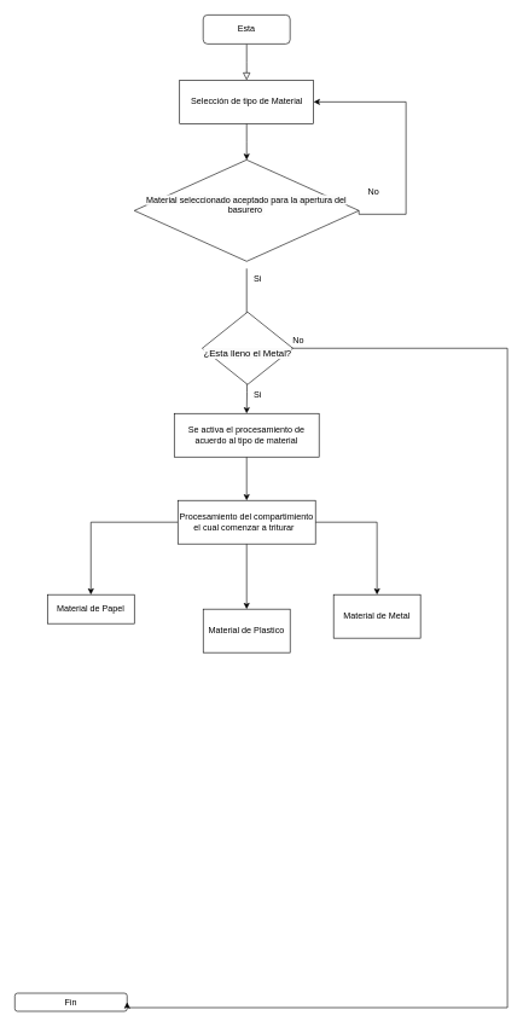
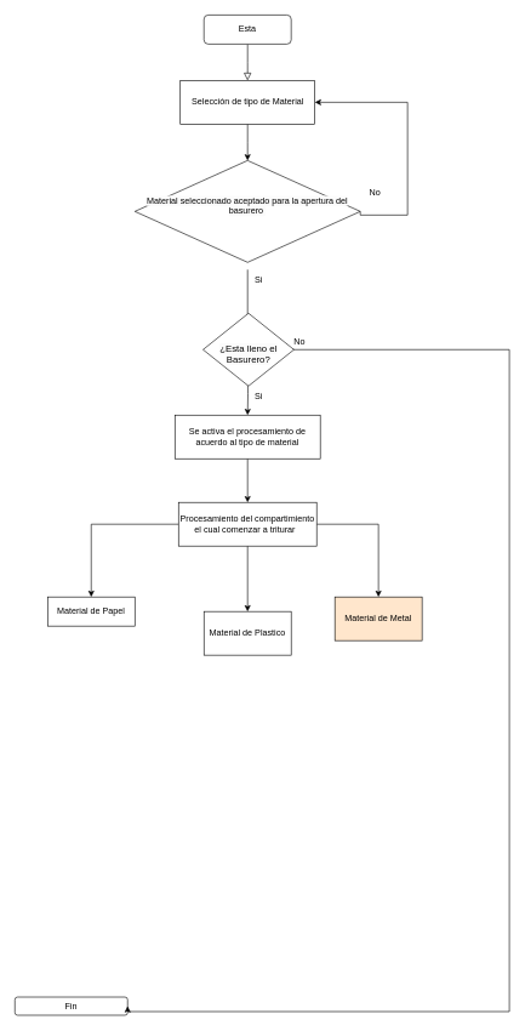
  <mxCell id="0" />
  <mxCell id="1" parent="0" />
  <mxCell id="2" value="" style="rounded=0;html=1;jettySize=auto;orthogonalLoop=1;fontSize=11;endArrow=block;endFill=0;endSize=8;strokeWidth=1;shadow=0;labelBackgroundColor=none;edgeStyle=orthogonalEdgeStyle;" parent="1" source="3" edge="1"><mxGeometry relative="1" as="geometry"><mxPoint x="340" y="110" as="targetPoint" /></mxGeometry></mxCell>
  <mxCell id="3" value="Esta" style="rounded=1;whiteSpace=wrap;html=1;fontSize=12;glass=0;strokeWidth=1;shadow=0;" parent="1" vertex="1"><mxGeometry x="280" y="20" width="120" height="40" as="geometry" /></mxCell>
  <mxCell id="4" value="Fin" style="rounded=1;whiteSpace=wrap;html=1;fontSize=12;glass=0;strokeWidth=1;shadow=0;" parent="1" vertex="1"><mxGeometry x="20" y="1370" width="155" height="25" as="geometry" /></mxCell>
  <mxCell id="5" style="edgeStyle=orthogonalEdgeStyle;rounded=0;orthogonalLoop=1;jettySize=auto;html=1;exitX=0.5;exitY=1;exitDx=0;exitDy=0;entryX=0.5;entryY=0;entryDx=0;entryDy=0;" edge="1" parent="1" source="6"><mxGeometry relative="1" as="geometry"><mxPoint x="340" y="220" as="targetPoint" /></mxGeometry></mxCell>
  <mxCell id="6" value="Selección de tipo de Material" style="rounded=0;whiteSpace=wrap;html=1;" vertex="1" parent="1"><mxGeometry x="247.5" y="110" width="185" height="60" as="geometry" /></mxCell>
  <mxCell id="7" style="edgeStyle=orthogonalEdgeStyle;rounded=0;orthogonalLoop=1;jettySize=auto;html=1;exitX=0.5;exitY=1;exitDx=0;exitDy=0;entryX=0.5;entryY=0;entryDx=0;entryDy=0;" edge="1" parent="1" source="8" target="20"><mxGeometry relative="1" as="geometry" /></mxCell>
  <mxCell id="8" value="Se activa el procesamiento de acuerdo al tipo de material" style="rounded=0;whiteSpace=wrap;html=1;" vertex="1" parent="1"><mxGeometry x="240.04" y="570" width="199.96" height="60" as="geometry" /></mxCell>
  <mxCell id="9" style="edgeStyle=orthogonalEdgeStyle;rounded=0;orthogonalLoop=1;jettySize=auto;html=1;exitX=1;exitY=0.5;exitDx=0;exitDy=0;entryX=1;entryY=0.5;entryDx=0;entryDy=0;" edge="1" parent="1" target="4"><mxGeometry relative="1" as="geometry"><mxPoint x="390" y="480" as="sourcePoint" /><Array as="points"><mxPoint x="700" y="480" /><mxPoint x="700" y="1390" /></Array></mxGeometry></mxCell>
  <mxCell id="10" style="edgeStyle=orthogonalEdgeStyle;rounded=0;orthogonalLoop=1;jettySize=auto;html=1;exitX=1;exitY=0.5;exitDx=0;exitDy=0;entryX=1;entryY=0.5;entryDx=0;entryDy=0;" edge="1" parent="1" source="22" target="6"><mxGeometry relative="1" as="geometry"><mxPoint x="475" y="250" as="sourcePoint" /><Array as="points"><mxPoint x="560" y="295" /><mxPoint x="560" y="140" /></Array></mxGeometry></mxCell>
  <mxCell id="11" style="edgeStyle=orthogonalEdgeStyle;rounded=0;orthogonalLoop=1;jettySize=auto;html=1;exitX=0.5;exitY=1;exitDx=0;exitDy=0;entryX=0.5;entryY=0;entryDx=0;entryDy=0;" edge="1" parent="1"><mxGeometry relative="1" as="geometry"><mxPoint x="340" y="370" as="sourcePoint" /><mxPoint x="340" y="450" as="targetPoint" /></mxGeometry></mxCell>
  <mxCell id="12" value="No" style="text;html=1;align=center;verticalAlign=middle;resizable=0;points=[];autosize=1;strokeColor=none;fillColor=none;" vertex="1" parent="1"><mxGeometry x="495" y="250" width="40" height="30" as="geometry" /></mxCell>
  <mxCell id="13" value="Si" style="text;html=1;align=center;verticalAlign=middle;resizable=0;points=[];autosize=1;strokeColor=none;fillColor=none;" vertex="1" parent="1"><mxGeometry x="340" y="370" width="30" height="30" as="geometry" /></mxCell>
  <mxCell id="14" style="edgeStyle=orthogonalEdgeStyle;rounded=0;orthogonalLoop=1;jettySize=auto;html=1;exitX=0.5;exitY=1;exitDx=0;exitDy=0;" edge="1" parent="1" target="8"><mxGeometry relative="1" as="geometry"><mxPoint x="340" y="510" as="sourcePoint" /></mxGeometry></mxCell>
  <mxCell id="15" value="Si" style="text;html=1;align=center;verticalAlign=middle;resizable=0;points=[];autosize=1;strokeColor=none;fillColor=none;" vertex="1" parent="1"><mxGeometry x="340" y="530" width="30" height="30" as="geometry" /></mxCell>
  <mxCell id="16" value="No" style="text;html=1;align=center;verticalAlign=middle;resizable=0;points=[];autosize=1;strokeColor=none;fillColor=none;horizontal=1;labelPosition=center;verticalLabelPosition=middle;" vertex="1" parent="1"><mxGeometry x="391.24" y="455" width="40" height="30" as="geometry" /></mxCell>
  <mxCell id="17" style="edgeStyle=orthogonalEdgeStyle;rounded=0;orthogonalLoop=1;jettySize=auto;html=1;exitX=0;exitY=0.5;exitDx=0;exitDy=0;entryX=0.5;entryY=0;entryDx=0;entryDy=0;" edge="1" parent="1" source="20" target="23"><mxGeometry relative="1" as="geometry" /></mxCell>
  <mxCell id="18" style="edgeStyle=orthogonalEdgeStyle;rounded=0;orthogonalLoop=1;jettySize=auto;html=1;exitX=0.5;exitY=1;exitDx=0;exitDy=0;entryX=0.5;entryY=0;entryDx=0;entryDy=0;" edge="1" parent="1" source="20" target="24"><mxGeometry relative="1" as="geometry" /></mxCell>
  <mxCell id="19" style="edgeStyle=orthogonalEdgeStyle;rounded=0;orthogonalLoop=1;jettySize=auto;html=1;exitX=1;exitY=0.5;exitDx=0;exitDy=0;" edge="1" parent="1" source="20" target="25"><mxGeometry relative="1" as="geometry" /></mxCell>
  <mxCell id="20" value="Procesamiento del compartimiento el cual comenzar a triturar&amp;nbsp;&amp;nbsp;" style="rounded=0;whiteSpace=wrap;html=1;" vertex="1" parent="1"><mxGeometry x="245.02" y="690" width="190" height="60" as="geometry" /></mxCell>
- <mxCell id="21" value="&lt;p style=&quot;line-height: 120%;&quot;&gt;&lt;br&gt;&lt;font style=&quot;font-size: 13px;&quot;&gt;&lt;span style=&quot;color: rgb(0, 0, 0); font-family: Helvetica; font-style: normal; font-variant-ligatures: normal; font-variant-caps: normal; font-weight: 400; letter-spacing: normal; orphans: 2; text-indent: 0px; text-transform: none; widows: 2; word-spacing: 0px; -webkit-text-stroke-width: 0px; background-color: rgb(251, 251, 251); text-decoration-thickness: initial; text-decoration-style: initial; text-decoration-color: initial; float: none; display: inline !important;&quot;&gt;¿Esta lleno el Metal?&lt;/span&gt;&lt;br&gt;&lt;/font&gt;&lt;/p&gt;" style="rhombus;whiteSpace=wrap;html=1;verticalAlign=middle;horizontal=1;align=center;labelPosition=center;verticalLabelPosition=middle;" vertex="1" parent="1"><mxGeometry x="278.76" y="430" width="125" height="100" as="geometry" /></mxCell>
+ <mxCell id="21" value="&lt;p style=&quot;line-height: 120%;&quot;&gt;&lt;br&gt;&lt;font style=&quot;font-size: 13px;&quot;&gt;&lt;span style=&quot;color: rgb(0, 0, 0); font-family: Helvetica; font-style: normal; font-variant-ligatures: normal; font-variant-caps: normal; font-weight: 400; letter-spacing: normal; orphans: 2; text-indent: 0px; text-transform: none; widows: 2; word-spacing: 0px; -webkit-text-stroke-width: 0px; background-color: rgb(251, 251, 251); text-decoration-thickness: initial; text-decoration-style: initial; text-decoration-color: initial; float: none; display: inline !important;&quot;&gt;¿Esta lleno el Basurero?&lt;/span&gt;&lt;br&gt;&lt;/font&gt;&lt;/p&gt;" style="rhombus;whiteSpace=wrap;html=1;verticalAlign=middle;horizontal=1;align=center;labelPosition=center;verticalLabelPosition=middle;" vertex="1" parent="1"><mxGeometry x="278.76" y="430" width="125" height="100" as="geometry" /></mxCell>
  <mxCell id="22" value="&#10;&lt;span style=&quot;color: rgb(0, 0, 0); font-family: Helvetica; font-size: 12px; font-style: normal; font-variant-ligatures: normal; font-variant-caps: normal; font-weight: 400; letter-spacing: normal; orphans: 2; text-align: center; text-indent: 0px; text-transform: none; widows: 2; word-spacing: 0px; -webkit-text-stroke-width: 0px; background-color: rgb(251, 251, 251); text-decoration-thickness: initial; text-decoration-style: initial; text-decoration-color: initial; float: none; display: inline !important;&quot;&gt;Material seleccionado aceptado para la apertura del basurero&amp;nbsp;&lt;/span&gt;&#10;&#10;" style="rhombus;whiteSpace=wrap;html=1;" vertex="1" parent="1"><mxGeometry x="185" y="220" width="310" height="140" as="geometry" /></mxCell>
  <mxCell id="23" value="Material de Papel" style="rounded=0;whiteSpace=wrap;html=1;" vertex="1" parent="1"><mxGeometry x="65" y="820" width="120" height="40" as="geometry" /></mxCell>
  <mxCell id="24" value="Material de Plastico" style="rounded=0;whiteSpace=wrap;html=1;" vertex="1" parent="1"><mxGeometry x="280" y="840" width="120" height="60" as="geometry" /></mxCell>
- <mxCell id="25" value="Material de Metal" style="rounded=0;whiteSpace=wrap;html=1;" vertex="1" parent="1"><mxGeometry x="460" y="820" width="120" height="60" as="geometry" /></mxCell>
+ <mxCell id="25" value="Material de Metal" style="rounded=0;whiteSpace=wrap;html=1;fillColor=#ffe6cc;" vertex="1" parent="1"><mxGeometry x="460" y="820" width="120" height="60" as="geometry" /></mxCell>
